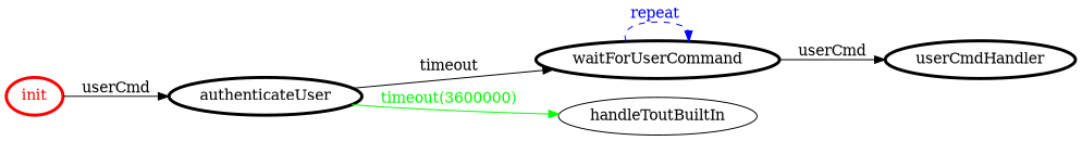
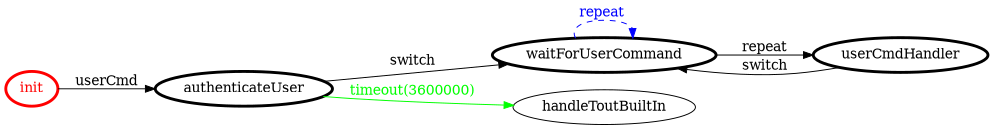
  digraph {
    rankdir=LR
    node [color=black fontcolor=black penwidth=3]
    edge [color=black fontcolor=black]
    init [color=red fontcolor=red]
    authenticateUser
    waitForUserCommand
    handleToutBuiltIn [color="" fontcolor="" penwidth=""]
    userCmdHandler
    init -> authenticateUser [label=userCmd]
-   authenticateUser -> waitForUserCommand [label=timeout]
+   authenticateUser -> waitForUserCommand [label=switch]
    authenticateUser -> handleToutBuiltIn [color=green fontcolor=green label="timeout(3600000)"]
    waitForUserCommand -> waitForUserCommand [color=blue fontcolor=blue label="repeat " style=dashed]
-   waitForUserCommand -> userCmdHandler [label=userCmd]
+   waitForUserCommand -> userCmdHandler [label=repeat]
+   userCmdHandler -> waitForUserCommand [label=switch]
  }
